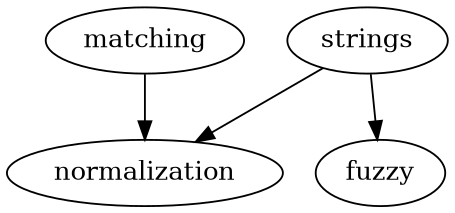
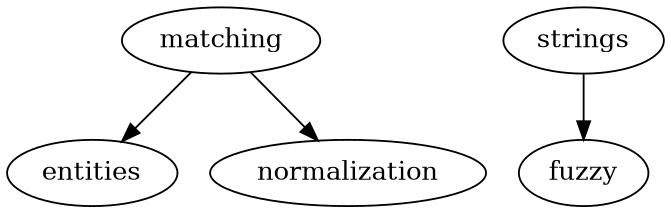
  digraph {
    matching
+   entities
    normalization
    strings
    fuzzy
+   matching -> entities
    matching -> normalization
-   strings -> normalization
    strings -> fuzzy
  }
